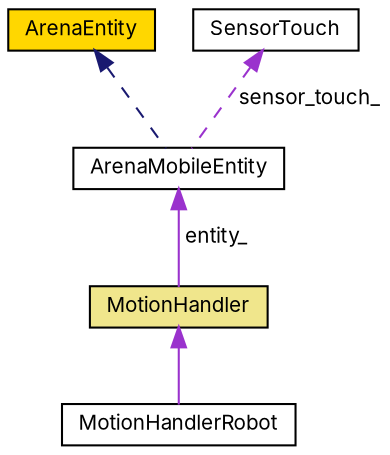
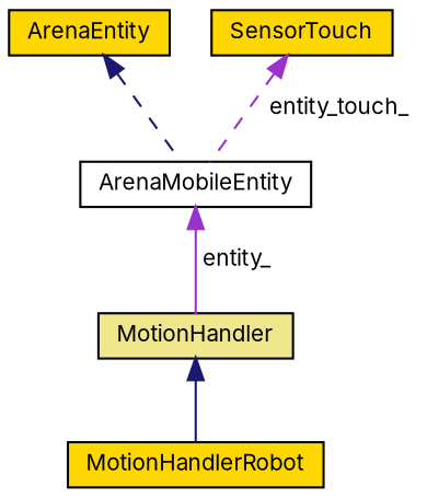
  digraph {
    fontname=Inter
    node [color=black fillcolor=white fontname=Inter fontsize=10 shape=record style=filled]
    edge [color=midnightblue dir=back fontname=Inter fontsize=10 labelfontname=Helvetica labelfontsize=10 style=solid]
-   n1 [fontcolor=black height=0.2 label=MotionHandlerRobot width=0.4]
+   n1 [fillcolor=gold fontcolor=black height=0.2 label=MotionHandlerRobot width=0.4]
    n2 [fillcolor=khaki height=0.2 label=MotionHandler width=0.4]
    n3 [height=0.2 label=ArenaMobileEntity width=0.4]
    n4 [fillcolor=gold height=0.2 label=ArenaEntity width=0.4]
-   n5 [height=0.2 label=SensorTouch width=0.4]
-   n2 -> n1 [color=darkorchid3]
+   n5 [fillcolor=gold height=0.2 label=SensorTouch width=0.4]
+   n2 -> n1
    n3 -> n2 [color=darkorchid3 label=" entity_"]
    n4 -> n3 [style=dashed]
-   n5 -> n3 [color=darkorchid3 label=" sensor_touch_" style=dashed]
+   n5 -> n3 [color=darkorchid3 label=" entity_touch_" style=dashed]
  }
